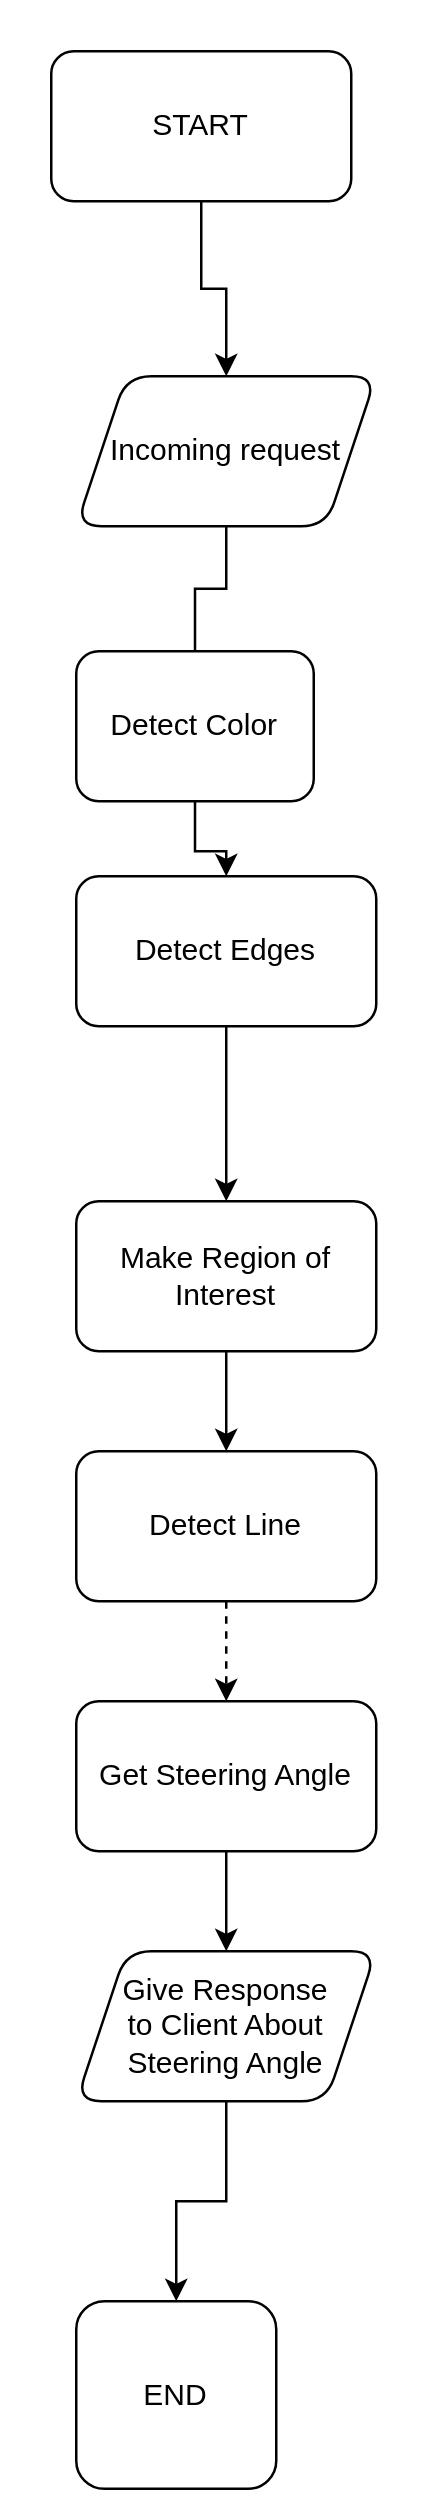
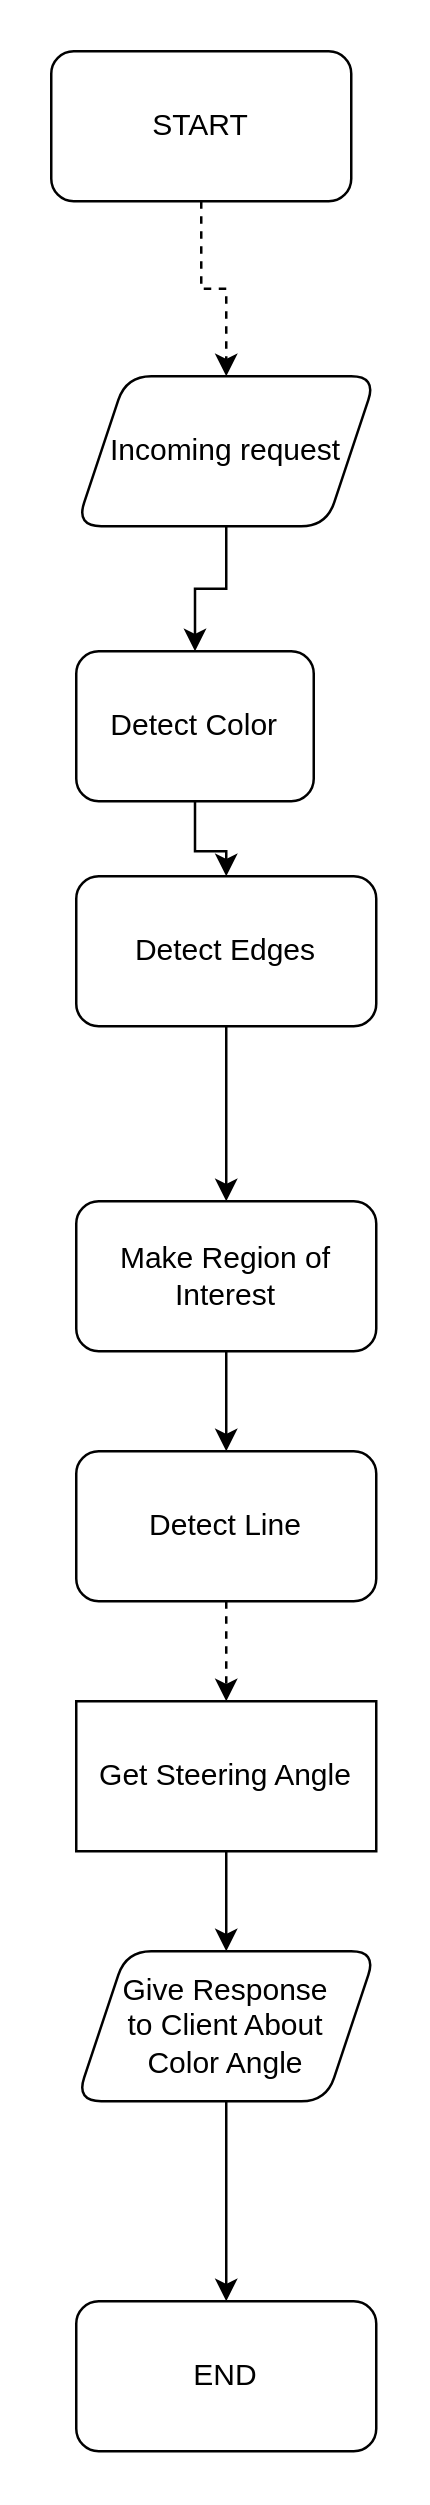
  <mxCell id="0" />
  <mxCell id="1" parent="0" />
- <mxCell id="2" value="" style="edgeStyle=orthogonalEdgeStyle;rounded=0;orthogonalLoop=1;jettySize=auto;html=1;" edge="1" parent="1" source="3" target="5"><mxGeometry relative="1" as="geometry" /></mxCell>
+ <mxCell id="2" value="" style="edgeStyle=orthogonalEdgeStyle;rounded=0;orthogonalLoop=1;jettySize=auto;html=1;dashed=1;" edge="1" parent="1" source="3" target="5"><mxGeometry relative="1" as="geometry" /></mxCell>
  <mxCell id="3" value="START" style="rounded=1;whiteSpace=wrap;html=1;" vertex="1" parent="1"><mxGeometry x="20" y="20" width="120" height="60" as="geometry" /></mxCell>
- <mxCell id="4" value="" style="edgeStyle=orthogonalEdgeStyle;rounded=0;orthogonalLoop=1;jettySize=auto;html=1;endArrow=none;" edge="1" parent="1" source="5" target="7"><mxGeometry relative="1" as="geometry" /></mxCell>
+ <mxCell id="4" value="" style="edgeStyle=orthogonalEdgeStyle;rounded=0;orthogonalLoop=1;jettySize=auto;html=1;" edge="1" parent="1" source="5" target="7"><mxGeometry relative="1" as="geometry" /></mxCell>
  <mxCell id="5" value="Incoming request" style="shape=parallelogram;perimeter=parallelogramPerimeter;whiteSpace=wrap;html=1;fixedSize=1;rounded=1;" vertex="1" parent="1"><mxGeometry x="30" y="150" width="120" height="60" as="geometry" /></mxCell>
  <mxCell id="6" value="" style="edgeStyle=orthogonalEdgeStyle;rounded=0;orthogonalLoop=1;jettySize=auto;html=1;" edge="1" parent="1" source="7" target="9"><mxGeometry relative="1" as="geometry" /></mxCell>
  <mxCell id="7" value="Detect Color" style="whiteSpace=wrap;html=1;rounded=1;" vertex="1" parent="1"><mxGeometry x="30" y="260" width="95" height="60" as="geometry" /></mxCell>
  <mxCell id="8" value="" style="edgeStyle=orthogonalEdgeStyle;rounded=0;orthogonalLoop=1;jettySize=auto;html=1;" edge="1" parent="1" source="9" target="11"><mxGeometry relative="1" as="geometry" /></mxCell>
  <mxCell id="9" value="Detect Edges" style="whiteSpace=wrap;html=1;rounded=1;" vertex="1" parent="1"><mxGeometry x="30" y="350" width="120" height="60" as="geometry" /></mxCell>
  <mxCell id="10" value="" style="edgeStyle=orthogonalEdgeStyle;rounded=0;orthogonalLoop=1;jettySize=auto;html=1;" edge="1" parent="1" source="11" target="13"><mxGeometry relative="1" as="geometry" /></mxCell>
  <mxCell id="11" value="Make Region of Interest" style="whiteSpace=wrap;html=1;rounded=1;" vertex="1" parent="1"><mxGeometry x="30" y="480" width="120" height="60" as="geometry" /></mxCell>
  <mxCell id="12" value="" style="edgeStyle=orthogonalEdgeStyle;rounded=0;orthogonalLoop=1;jettySize=auto;html=1;dashed=1;" edge="1" parent="1" source="13" target="15"><mxGeometry relative="1" as="geometry" /></mxCell>
  <mxCell id="13" value="Detect Line" style="whiteSpace=wrap;html=1;rounded=1;" vertex="1" parent="1"><mxGeometry x="30" y="580" width="120" height="60" as="geometry" /></mxCell>
  <mxCell id="14" value="" style="edgeStyle=orthogonalEdgeStyle;rounded=0;orthogonalLoop=1;jettySize=auto;html=1;" edge="1" parent="1" source="15" target="17"><mxGeometry relative="1" as="geometry" /></mxCell>
- <mxCell id="15" value="Get Steering Angle" style="whiteSpace=wrap;html=1;rounded=1;" vertex="1" parent="1"><mxGeometry x="30" y="680" width="120" height="60" as="geometry" /></mxCell>
+ <mxCell id="15" value="Get Steering Angle" style="whiteSpace=wrap;html=1;rounded=0;" vertex="1" parent="1"><mxGeometry x="30" y="680" width="120" height="60" as="geometry" /></mxCell>
  <mxCell id="16" value="" style="edgeStyle=orthogonalEdgeStyle;rounded=0;orthogonalLoop=1;jettySize=auto;html=1;" edge="1" parent="1" source="17" target="18"><mxGeometry relative="1" as="geometry" /></mxCell>
- <mxCell id="17" value="Give Response&lt;br&gt;to Client About&lt;br&gt;Steering Angle" style="shape=parallelogram;perimeter=parallelogramPerimeter;whiteSpace=wrap;html=1;fixedSize=1;rounded=1;" vertex="1" parent="1"><mxGeometry x="30" y="780" width="120" height="60" as="geometry" /></mxCell>
- <mxCell id="18" value="END" style="whiteSpace=wrap;html=1;rounded=1;" vertex="1" parent="1"><mxGeometry x="30" y="920" width="80" height="75" as="geometry" /></mxCell>
+ <mxCell id="17" value="Give Response&lt;br&gt;to Client About&lt;br&gt;Color Angle" style="shape=parallelogram;perimeter=parallelogramPerimeter;whiteSpace=wrap;html=1;fixedSize=1;rounded=1;" vertex="1" parent="1"><mxGeometry x="30" y="780" width="120" height="60" as="geometry" /></mxCell>
+ <mxCell id="18" value="END" style="whiteSpace=wrap;html=1;rounded=1;" vertex="1" parent="1"><mxGeometry x="30" y="920" width="120" height="60" as="geometry" /></mxCell>
